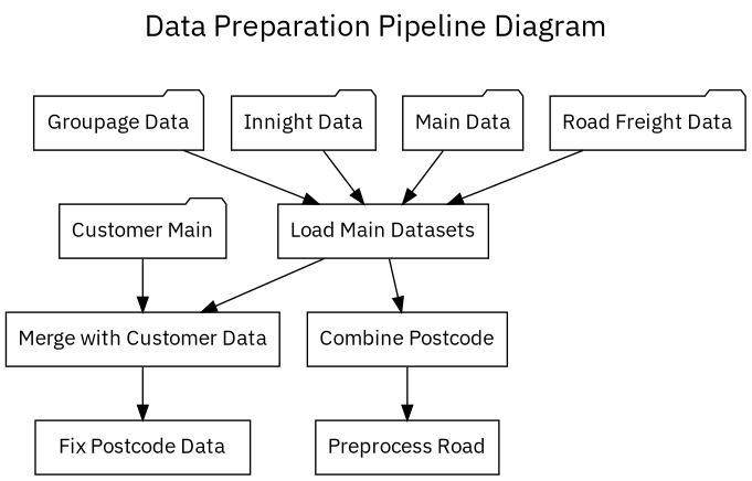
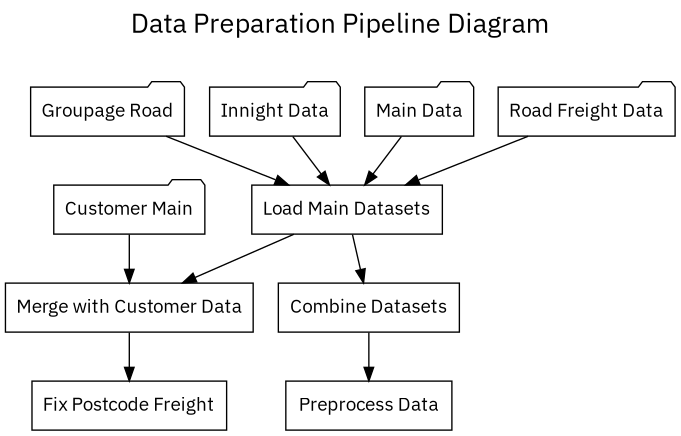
  digraph {
    fontname="IBM Plex Sans"
    fontsize=20
    label="Data Preparation Pipeline Diagram"
    labelloc=t
    node [fontname="IBM Plex Sans" shape=folder]
    edge [fontname="IBM Plex Sans"]
-   n1 [label="Groupage Data"]
+   n1 [label="Groupage Road"]
    n2 [label="Load Main Datasets" shape=box]
    n3 [label="Merge with Customer Data" shape=box]
-   n4 [label="Combine Postcode" shape=box]
+   n4 [label="Combine Datasets" shape=box]
    n5 [label="Innight Data"]
    n6 [label="Main Data"]
    n7 [label="Road Freight Data"]
    n8 [label="Customer Main"]
-   n9 [label="Fix Postcode Data" shape=box]
-   n10 [label="Preprocess Road" shape=box]
+   n9 [label="Fix Postcode Freight" shape=box]
+   n10 [label="Preprocess Data" shape=box]
    n1 -> n2
    n2 -> n3
    n2 -> n4
    n3 -> n9
    n4 -> n10
    n5 -> n2
    n6 -> n2
    n7 -> n2
    n8 -> n3
  }
